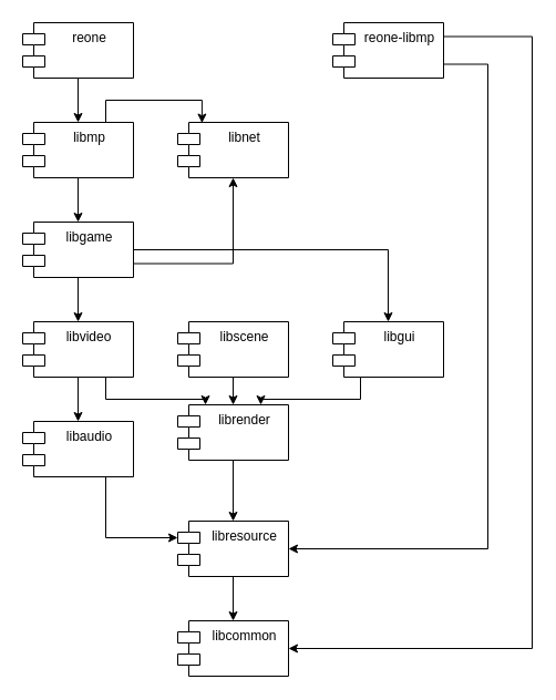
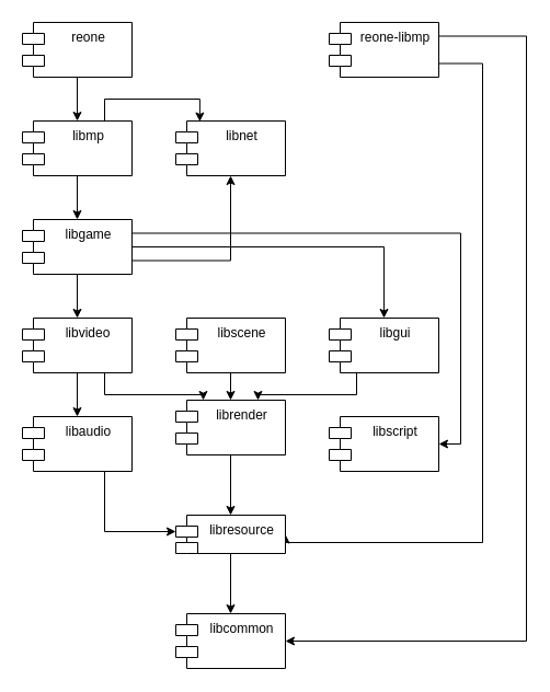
  <mxCell id="0" />
  <mxCell id="1" parent="0" />
  <mxCell id="2" style="edgeStyle=orthogonalEdgeStyle;rounded=0;orthogonalLoop=1;jettySize=auto;html=1;exitX=0.5;exitY=1;exitDx=0;exitDy=0;entryX=0.5;entryY=0;entryDx=0;entryDy=0;" parent="1" source="3" target="9" edge="1"><mxGeometry relative="1" as="geometry" /></mxCell>
  <mxCell id="3" value="reone" style="shape=module;align=left;spacingLeft=20;align=center;verticalAlign=top;html=1;" parent="1" vertex="1"><mxGeometry x="20" y="20" width="100" height="50" as="geometry" /></mxCell>
  <mxCell id="4" style="edgeStyle=orthogonalEdgeStyle;rounded=0;orthogonalLoop=1;jettySize=auto;html=1;entryX=1;entryY=0.5;entryDx=0;entryDy=0;exitX=1;exitY=0.75;exitDx=0;exitDy=0;" parent="1" source="6" target="22" edge="1"><mxGeometry relative="1" as="geometry"><mxPoint x="740" y="70" as="sourcePoint" /><Array as="points"><mxPoint x="440" y="57" /><mxPoint x="440" y="495" /></Array></mxGeometry></mxCell>
  <mxCell id="5" style="edgeStyle=orthogonalEdgeStyle;rounded=0;orthogonalLoop=1;jettySize=auto;html=1;exitX=1;exitY=0.25;exitDx=0;exitDy=0;entryX=1;entryY=0.5;entryDx=0;entryDy=0;" parent="1" source="6" target="15" edge="1"><mxGeometry relative="1" as="geometry"><Array as="points"><mxPoint x="480" y="33" /><mxPoint x="480" y="585" /></Array></mxGeometry></mxCell>
  <mxCell id="6" value="reone-libmp" style="shape=module;align=left;spacingLeft=20;align=center;verticalAlign=top;html=1;" parent="1" vertex="1"><mxGeometry x="300" y="20" width="100" height="50" as="geometry" /></mxCell>
  <mxCell id="7" style="edgeStyle=orthogonalEdgeStyle;rounded=0;orthogonalLoop=1;jettySize=auto;html=1;exitX=0.5;exitY=1;exitDx=0;exitDy=0;entryX=0.5;entryY=0;entryDx=0;entryDy=0;" parent="1" source="9" target="14" edge="1"><mxGeometry relative="1" as="geometry" /></mxCell>
  <mxCell id="8" style="edgeStyle=orthogonalEdgeStyle;rounded=0;orthogonalLoop=1;jettySize=auto;html=1;exitX=0.75;exitY=0;exitDx=0;exitDy=0;entryX=0.219;entryY=0.011;entryDx=0;entryDy=0;entryPerimeter=0;" parent="1" source="9" target="16" edge="1"><mxGeometry relative="1" as="geometry"><Array as="points"><mxPoint x="95" y="90" /><mxPoint x="182" y="90" /></Array></mxGeometry></mxCell>
  <mxCell id="9" value="libmp" style="shape=module;align=left;spacingLeft=20;align=center;verticalAlign=top;html=1;" parent="1" vertex="1"><mxGeometry x="20" y="110" width="100" height="50" as="geometry" /></mxCell>
  <mxCell id="10" style="edgeStyle=orthogonalEdgeStyle;rounded=0;orthogonalLoop=1;jettySize=auto;html=1;exitX=0.5;exitY=1;exitDx=0;exitDy=0;entryX=0.5;entryY=0;entryDx=0;entryDy=0;" edge="1" parent="1" source="14" target="30"><mxGeometry relative="1" as="geometry" /></mxCell>
  <mxCell id="11" style="edgeStyle=orthogonalEdgeStyle;rounded=0;orthogonalLoop=1;jettySize=auto;html=1;exitX=1;exitY=0.75;exitDx=0;exitDy=0;" edge="1" parent="1" source="14" target="16"><mxGeometry relative="1" as="geometry" /></mxCell>
  <mxCell id="12" style="edgeStyle=orthogonalEdgeStyle;rounded=0;orthogonalLoop=1;jettySize=auto;html=1;exitX=1;exitY=0.5;exitDx=0;exitDy=0;entryX=0.5;entryY=0;entryDx=0;entryDy=0;" edge="1" parent="1" source="14" target="26"><mxGeometry relative="1" as="geometry" /></mxCell>
+ <mxCell id="13" style="edgeStyle=orthogonalEdgeStyle;rounded=0;orthogonalLoop=1;jettySize=auto;html=1;exitX=1;exitY=0.25;exitDx=0;exitDy=0;entryX=1;entryY=0.5;entryDx=0;entryDy=0;" edge="1" parent="1" source="14" target="27"><mxGeometry relative="1" as="geometry" /></mxCell>
  <mxCell id="14" value="libgame" style="shape=module;align=center;spacingLeft=20;align=center;verticalAlign=top;html=1;labelPosition=center;verticalLabelPosition=middle;" parent="1" vertex="1"><mxGeometry x="20" y="200" width="100" height="50" as="geometry" /></mxCell>
  <mxCell id="15" value="libcommon" style="shape=module;align=left;spacingLeft=20;align=center;verticalAlign=top;html=1;" parent="1" vertex="1"><mxGeometry x="160" y="560" width="100" height="50" as="geometry" /></mxCell>
  <mxCell id="16" value="libnet" style="shape=module;align=left;spacingLeft=20;align=center;verticalAlign=top;html=1;" parent="1" vertex="1"><mxGeometry x="160" y="110" width="100" height="50" as="geometry" /></mxCell>
  <mxCell id="17" style="edgeStyle=orthogonalEdgeStyle;rounded=0;orthogonalLoop=1;jettySize=auto;html=1;exitX=0.75;exitY=1;exitDx=0;exitDy=0;entryX=0;entryY=0;entryDx=0;entryDy=15;entryPerimeter=0;" edge="1" parent="1" source="18" target="22"><mxGeometry relative="1" as="geometry" /></mxCell>
  <mxCell id="18" value="libaudio" style="shape=module;align=left;spacingLeft=20;align=center;verticalAlign=top;html=1;" parent="1" vertex="1"><mxGeometry x="20" y="380" width="100" height="50" as="geometry" /></mxCell>
  <mxCell id="19" style="edgeStyle=orthogonalEdgeStyle;rounded=0;orthogonalLoop=1;jettySize=auto;html=1;exitX=0.5;exitY=1;exitDx=0;exitDy=0;entryX=0.5;entryY=0;entryDx=0;entryDy=0;" edge="1" parent="1" source="20" target="22"><mxGeometry relative="1" as="geometry" /></mxCell>
  <mxCell id="20" value="librender" style="shape=module;align=left;spacingLeft=20;align=center;verticalAlign=top;html=1;" parent="1" vertex="1"><mxGeometry x="160" y="365" width="100" height="50" as="geometry" /></mxCell>
  <mxCell id="21" style="edgeStyle=orthogonalEdgeStyle;rounded=0;orthogonalLoop=1;jettySize=auto;html=1;exitX=0.5;exitY=1;exitDx=0;exitDy=0;entryX=0.5;entryY=0;entryDx=0;entryDy=0;" parent="1" source="22" target="15" edge="1"><mxGeometry relative="1" as="geometry" /></mxCell>
- <mxCell id="22" value="libresource" style="shape=module;align=left;spacingLeft=20;align=center;verticalAlign=top;html=1;" parent="1" vertex="1"><mxGeometry x="160" y="470" width="100" height="50" as="geometry" /></mxCell>
+ <mxCell id="22" value="libresource" style="shape=module;align=left;spacingLeft=20;align=center;verticalAlign=top;html=1;" parent="1" vertex="1"><mxGeometry x="160" y="470" width="100" height="35" as="geometry" /></mxCell>
  <mxCell id="23" style="edgeStyle=orthogonalEdgeStyle;rounded=0;orthogonalLoop=1;jettySize=auto;html=1;exitX=0.5;exitY=1;exitDx=0;exitDy=0;entryX=0.5;entryY=0;entryDx=0;entryDy=0;" edge="1" parent="1" source="24" target="20"><mxGeometry relative="1" as="geometry" /></mxCell>
  <mxCell id="24" value="libscene" style="shape=module;align=left;spacingLeft=20;align=center;verticalAlign=top;html=1;" parent="1" vertex="1"><mxGeometry x="160" y="290" width="100" height="50" as="geometry" /></mxCell>
  <mxCell id="25" style="edgeStyle=orthogonalEdgeStyle;rounded=0;orthogonalLoop=1;jettySize=auto;html=1;exitX=0.25;exitY=1;exitDx=0;exitDy=0;entryX=0.75;entryY=0;entryDx=0;entryDy=0;" edge="1" parent="1" source="26" target="20"><mxGeometry relative="1" as="geometry"><Array as="points"><mxPoint x="325" y="360" /><mxPoint x="235" y="360" /></Array></mxGeometry></mxCell>
  <mxCell id="26" value="libgui" style="shape=module;align=left;spacingLeft=20;align=center;verticalAlign=top;html=1;" parent="1" vertex="1"><mxGeometry x="300" y="290" width="100" height="50" as="geometry" /></mxCell>
+ <mxCell id="27" value="libscript" style="shape=module;align=left;spacingLeft=20;align=center;verticalAlign=top;html=1;" parent="1" vertex="1"><mxGeometry x="300" y="380" width="100" height="50" as="geometry" /></mxCell>
  <mxCell id="28" style="edgeStyle=orthogonalEdgeStyle;rounded=0;orthogonalLoop=1;jettySize=auto;html=1;exitX=0.5;exitY=1;exitDx=0;exitDy=0;entryX=0.5;entryY=0;entryDx=0;entryDy=0;" edge="1" parent="1" source="30" target="18"><mxGeometry relative="1" as="geometry" /></mxCell>
  <mxCell id="29" style="edgeStyle=orthogonalEdgeStyle;rounded=0;orthogonalLoop=1;jettySize=auto;html=1;entryX=0.25;entryY=0;entryDx=0;entryDy=0;exitX=0.75;exitY=1;exitDx=0;exitDy=0;" edge="1" parent="1" source="30" target="20"><mxGeometry relative="1" as="geometry"><mxPoint x="130" y="350" as="sourcePoint" /><Array as="points"><mxPoint x="95" y="360" /><mxPoint x="185" y="360" /></Array></mxGeometry></mxCell>
  <mxCell id="30" value="libvideo" style="shape=module;align=left;spacingLeft=20;align=center;verticalAlign=top;" vertex="1" parent="1"><mxGeometry x="20" y="290" width="100" height="50" as="geometry" /></mxCell>
